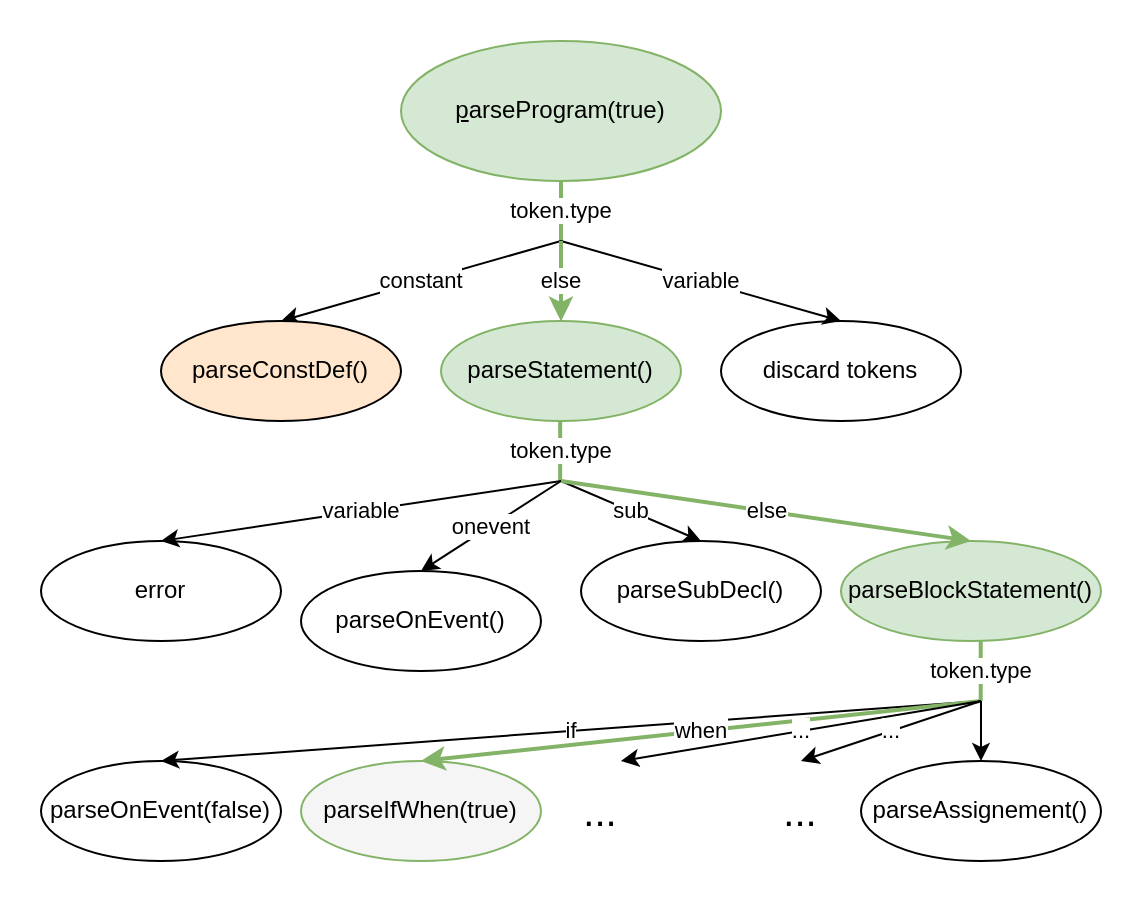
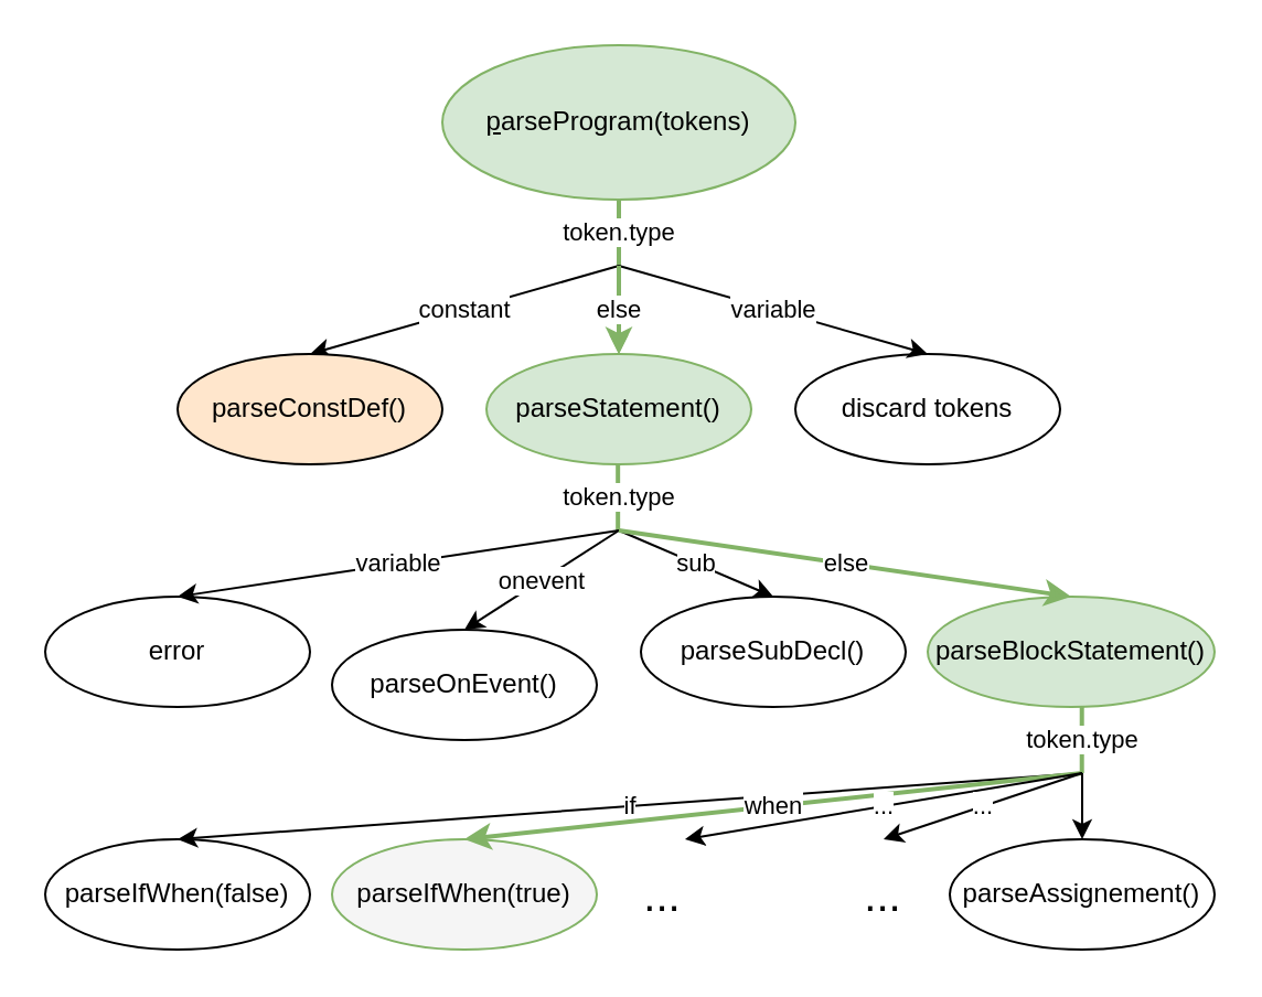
  <mxCell id="0" />
  <mxCell id="1" parent="0" />
  <mxCell id="2" value="" style="edgeStyle=orthogonalEdgeStyle;rounded=0;orthogonalLoop=1;jettySize=auto;html=1;endArrow=block;endFill=0;strokeWidth=1;fontSize=11;fillColor=#d5e8d4;strokeColor=#82b366;" edge="1" parent="1" source="3" target="9"><mxGeometry relative="1" as="geometry" /></mxCell>
- <mxCell id="3" value="&lt;u&gt;p&lt;/u&gt;arseProgram(true)" style="ellipse;whiteSpace=wrap;html=1;fillColor=#d5e8d4;strokeColor=#82b366;" vertex="1" parent="1"><mxGeometry x="200" y="20" width="160" height="70" as="geometry" /></mxCell>
+ <mxCell id="3" value="&lt;u&gt;p&lt;/u&gt;arseProgram(tokens)" style="ellipse;whiteSpace=wrap;html=1;fillColor=#d5e8d4;strokeColor=#82b366;" vertex="1" parent="1"><mxGeometry x="200" y="20" width="160" height="70" as="geometry" /></mxCell>
  <mxCell id="4" value="token.type" style="endArrow=none;html=1;exitX=0.5;exitY=1;exitDx=0;exitDy=0;endFill=0;fillColor=#d5e8d4;strokeColor=#82b366;strokeWidth=2;" edge="1" parent="1" source="3"><mxGeometry width="50" height="50" relative="1" as="geometry"><mxPoint x="200" y="180" as="sourcePoint" /><mxPoint x="280" y="120" as="targetPoint" /></mxGeometry></mxCell>
  <mxCell id="5" value="constant" style="endArrow=classic;html=1;entryX=0.5;entryY=0;entryDx=0;entryDy=0;" edge="1" parent="1" target="6"><mxGeometry width="50" height="50" relative="1" as="geometry"><mxPoint x="280" y="120" as="sourcePoint" /><mxPoint x="140" y="160" as="targetPoint" /></mxGeometry></mxCell>
  <mxCell id="6" value="parseConstDef()" style="ellipse;whiteSpace=wrap;html=1;fillColor=#ffe6cc;" vertex="1" parent="1"><mxGeometry x="80" y="160" width="120" height="50" as="geometry" /></mxCell>
  <mxCell id="7" value="discard tokens" style="ellipse;whiteSpace=wrap;html=1;" vertex="1" parent="1"><mxGeometry x="360" y="160" width="120" height="50" as="geometry" /></mxCell>
  <mxCell id="8" value="variable" style="endArrow=classic;html=1;entryX=0.5;entryY=0;entryDx=0;entryDy=0;" edge="1" parent="1" target="7"><mxGeometry width="50" height="50" relative="1" as="geometry"><mxPoint x="280" y="120" as="sourcePoint" /><mxPoint x="440" y="110" as="targetPoint" /></mxGeometry></mxCell>
  <mxCell id="9" value="parseStatement()" style="ellipse;whiteSpace=wrap;html=1;fillColor=#d5e8d4;strokeColor=#82b366;" vertex="1" parent="1"><mxGeometry x="220" y="160" width="120" height="50" as="geometry" /></mxCell>
  <mxCell id="10" value="else" style="endArrow=classic;html=1;entryX=0.5;entryY=0;entryDx=0;entryDy=0;fillColor=#d5e8d4;strokeColor=#82b366;strokeWidth=2;" edge="1" parent="1" target="9"><mxGeometry width="50" height="50" relative="1" as="geometry"><mxPoint x="280" y="120" as="sourcePoint" /><mxPoint x="570" y="70" as="targetPoint" /></mxGeometry></mxCell>
  <mxCell id="11" value="" style="endArrow=classic;html=1;" edge="1" parent="1" source="15"><mxGeometry width="50" height="50" relative="1" as="geometry"><mxPoint x="310" y="330" as="sourcePoint" /><mxPoint x="360" y="280" as="targetPoint" /></mxGeometry></mxCell>
  <mxCell id="12" value="token.type" style="endArrow=none;html=1;exitX=0.5;exitY=1;exitDx=0;exitDy=0;endFill=0;fillColor=#d5e8d4;strokeColor=#82b366;strokeWidth=2;" edge="1" parent="1"><mxGeometry width="50" height="50" relative="1" as="geometry"><mxPoint x="279.58" y="210" as="sourcePoint" /><mxPoint x="279.58" y="240" as="targetPoint" /></mxGeometry></mxCell>
  <mxCell id="13" value="parseOnEvent()" style="ellipse;whiteSpace=wrap;html=1;" vertex="1" parent="1"><mxGeometry x="150" y="285" width="120" height="50" as="geometry" /></mxCell>
  <mxCell id="14" value="error" style="ellipse;whiteSpace=wrap;html=1;" vertex="1" parent="1"><mxGeometry x="20" y="270" width="120" height="50" as="geometry" /></mxCell>
  <mxCell id="15" value="parseSubDecl()" style="ellipse;whiteSpace=wrap;html=1;" vertex="1" parent="1"><mxGeometry x="290" y="270" width="120" height="50" as="geometry" /></mxCell>
  <mxCell id="16" value="variable" style="endArrow=classic;html=1;entryX=0.5;entryY=0;entryDx=0;entryDy=0;" edge="1" parent="1" target="14"><mxGeometry width="50" height="50" relative="1" as="geometry"><mxPoint x="280" y="240" as="sourcePoint" /><mxPoint x="310" y="350" as="targetPoint" /></mxGeometry></mxCell>
  <mxCell id="17" value="parseBlockStatement()" style="ellipse;whiteSpace=wrap;html=1;fillColor=#d5e8d4;strokeColor=#82b366;" vertex="1" parent="1"><mxGeometry x="420" y="270" width="130" height="50" as="geometry" /></mxCell>
  <mxCell id="18" value="onevent" style="endArrow=classic;html=1;entryX=0.5;entryY=0;entryDx=0;entryDy=0;" edge="1" parent="1" target="13"><mxGeometry width="50" height="50" relative="1" as="geometry"><mxPoint x="280" y="240" as="sourcePoint" /><mxPoint x="370" y="350" as="targetPoint" /></mxGeometry></mxCell>
  <mxCell id="19" value="sub" style="endArrow=classic;html=1;entryX=0.5;entryY=0;entryDx=0;entryDy=0;" edge="1" parent="1" target="15"><mxGeometry width="50" height="50" relative="1" as="geometry"><mxPoint x="280" y="240" as="sourcePoint" /><mxPoint x="390" y="350" as="targetPoint" /></mxGeometry></mxCell>
  <mxCell id="20" value="else" style="endArrow=classic;html=1;entryX=0.5;entryY=0;entryDx=0;entryDy=0;fillColor=#d5e8d4;strokeColor=#82b366;strokeWidth=2;" edge="1" parent="1" target="17"><mxGeometry width="50" height="50" relative="1" as="geometry"><mxPoint x="280" y="240" as="sourcePoint" /><mxPoint x="520" y="360" as="targetPoint" /></mxGeometry></mxCell>
  <mxCell id="21" value="token.type" style="endArrow=none;html=1;exitX=0.5;exitY=1;exitDx=0;exitDy=0;endFill=0;fillColor=#d5e8d4;strokeColor=#82b366;strokeWidth=2;" edge="1" parent="1"><mxGeometry width="50" height="50" relative="1" as="geometry"><mxPoint x="489.86" y="320" as="sourcePoint" /><mxPoint x="489.86" y="350" as="targetPoint" /></mxGeometry></mxCell>
- <mxCell id="22" value="parseOnEvent(false)" style="ellipse;whiteSpace=wrap;html=1;" vertex="1" parent="1"><mxGeometry x="20" y="380" width="120" height="50" as="geometry" /></mxCell>
+ <mxCell id="22" value="parseIfWhen(false)" style="ellipse;whiteSpace=wrap;html=1;" vertex="1" parent="1"><mxGeometry x="20" y="380" width="120" height="50" as="geometry" /></mxCell>
  <mxCell id="23" value="parseIfWhen(true)" style="ellipse;whiteSpace=wrap;html=1;fillColor=#f5f5f5;strokeColor=#82b366;" vertex="1" parent="1"><mxGeometry x="150" y="380" width="120" height="50" as="geometry" /></mxCell>
  <mxCell id="24" value="parseAssignement()" style="ellipse;whiteSpace=wrap;html=1;" vertex="1" parent="1"><mxGeometry x="430" y="380" width="120" height="50" as="geometry" /></mxCell>
  <mxCell id="25" value="..." style="text;html=1;strokeColor=none;fillColor=none;align=center;verticalAlign=middle;whiteSpace=wrap;rounded=0;strokeWidth=2;fontSize=20;" vertex="1" parent="1"><mxGeometry x="280" y="395" width="40" height="20" as="geometry" /></mxCell>
  <mxCell id="26" value="..." style="text;html=1;strokeColor=none;fillColor=none;align=center;verticalAlign=middle;whiteSpace=wrap;rounded=0;fontSize=20;" vertex="1" parent="1"><mxGeometry x="380" y="395" width="40" height="20" as="geometry" /></mxCell>
  <mxCell id="27" value="if" style="endArrow=classic;html=1;strokeWidth=1;fontSize=11;entryX=0.5;entryY=0;entryDx=0;entryDy=0;" edge="1" parent="1" target="22"><mxGeometry width="50" height="50" relative="1" as="geometry"><mxPoint x="490" y="350" as="sourcePoint" /><mxPoint x="400" y="430" as="targetPoint" /></mxGeometry></mxCell>
  <mxCell id="28" value="when" style="endArrow=classic;html=1;strokeWidth=2;fontSize=11;entryX=0.5;entryY=0;entryDx=0;entryDy=0;fillColor=#d5e8d4;strokeColor=#82b366;" edge="1" parent="1" target="23"><mxGeometry width="50" height="50" relative="1" as="geometry"><mxPoint x="490" y="350" as="sourcePoint" /><mxPoint x="420" y="450" as="targetPoint" /></mxGeometry></mxCell>
  <mxCell id="29" value="..." style="endArrow=classic;html=1;strokeWidth=1;fontSize=11;" edge="1" parent="1"><mxGeometry width="50" height="50" relative="1" as="geometry"><mxPoint x="490" y="350" as="sourcePoint" /><mxPoint x="310" y="380" as="targetPoint" /></mxGeometry></mxCell>
  <mxCell id="30" value="..." style="endArrow=classic;html=1;strokeWidth=1;fontSize=11;" edge="1" parent="1"><mxGeometry width="50" height="50" relative="1" as="geometry"><mxPoint x="490" y="350" as="sourcePoint" /><mxPoint x="400" y="380" as="targetPoint" /></mxGeometry></mxCell>
  <mxCell id="31" value="" style="endArrow=classic;html=1;strokeWidth=1;fontSize=11;entryX=0.5;entryY=0;entryDx=0;entryDy=0;" edge="1" parent="1" target="24"><mxGeometry width="50" height="50" relative="1" as="geometry"><mxPoint x="490" y="350" as="sourcePoint" /><mxPoint x="470" y="440" as="targetPoint" /></mxGeometry></mxCell>
